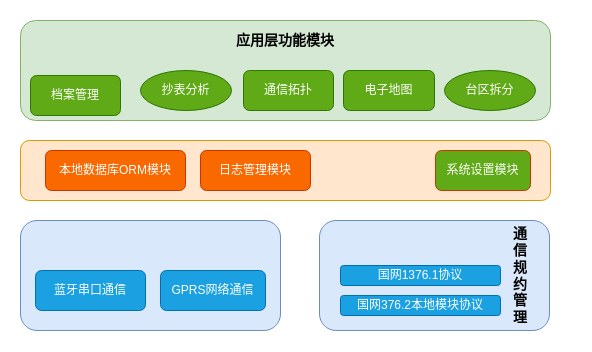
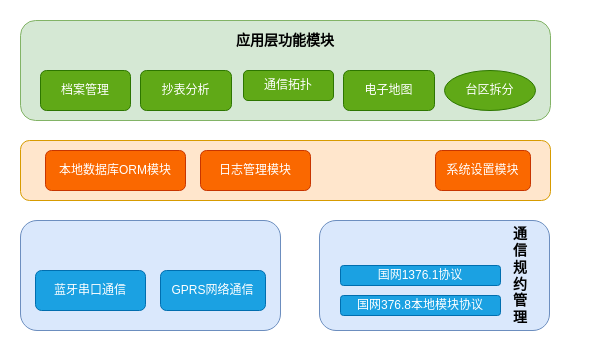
  <mxCell id="0" />
  <mxCell id="1" parent="0" />
  <mxCell id="2" value="" style="rounded=1;whiteSpace=wrap;html=1;fillColor=#dae8fc;strokeColor=#6c8ebf;" parent="1" vertex="1"><mxGeometry x="20" y="220" width="260" height="110" as="geometry" /></mxCell>
  <mxCell id="3" value="蓝牙串口通信" style="rounded=1;whiteSpace=wrap;html=1;strokeColor=#006EAF;fillColor=#1ba1e2;fontColor=#ffffff;" parent="1" vertex="1"><mxGeometry x="35" y="270" width="110" height="40" as="geometry" /></mxCell>
  <mxCell id="4" value="GPRS网络通信" style="rounded=1;whiteSpace=wrap;html=1;strokeColor=#006EAF;fillColor=#1ba1e2;fontColor=#ffffff;" parent="1" vertex="1"><mxGeometry x="160" y="270" width="105" height="40" as="geometry" /></mxCell>
  <mxCell id="5" value="" style="rounded=1;whiteSpace=wrap;html=1;fillColor=#dae8fc;strokeColor=#6c8ebf;" parent="1" vertex="1"><mxGeometry x="319" y="220" width="230" height="110" as="geometry" /></mxCell>
  <mxCell id="6" value="&lt;div style=&quot;text-align: left; font-size: 14px;&quot;&gt;&lt;span style=&quot;font-size: 14px;&quot;&gt;通信规约管理&lt;/span&gt;&lt;/div&gt;" style="text;html=1;strokeColor=none;fillColor=none;align=center;verticalAlign=middle;whiteSpace=wrap;rounded=0;horizontal=0;fontColor=#000000;labelPosition=center;verticalLabelPosition=middle;rotation=90;fontSize=14;fontStyle=1" parent="1" vertex="1"><mxGeometry x="470" y="270" width="100" height="10" as="geometry" /></mxCell>
  <mxCell id="7" value="国网1376.1协议" style="rounded=1;whiteSpace=wrap;html=1;strokeColor=#006EAF;fillColor=#1ba1e2;fontColor=#ffffff;align=center;" parent="1" vertex="1"><mxGeometry x="340" y="265" width="160" height="20" as="geometry" /></mxCell>
- <mxCell id="8" value="国网376.2本地模块协议" style="rounded=1;whiteSpace=wrap;html=1;strokeColor=#006EAF;fillColor=#1ba1e2;fontColor=#ffffff;align=center;" parent="1" vertex="1"><mxGeometry x="340" y="295" width="160" height="20" as="geometry" /></mxCell>
+ <mxCell id="8" value="国网376.8本地模块协议" style="rounded=1;whiteSpace=wrap;html=1;strokeColor=#006EAF;fillColor=#1ba1e2;fontColor=#ffffff;align=center;" parent="1" vertex="1"><mxGeometry x="340" y="295" width="160" height="20" as="geometry" /></mxCell>
  <mxCell id="9" value="" style="rounded=1;whiteSpace=wrap;html=1;align=left;fillColor=#ffe6cc;strokeColor=#d79b00;" parent="1" vertex="1"><mxGeometry x="20" y="140" width="530" height="60" as="geometry" /></mxCell>
  <mxCell id="10" value="&lt;div style=&quot;text-align: center&quot;&gt;&lt;span&gt;本地数据库ORM模块&lt;/span&gt;&lt;/div&gt;" style="rounded=1;whiteSpace=wrap;html=1;fontColor=#ffffff;align=center;strokeColor=#C73500;fillColor=#fa6800;" parent="1" vertex="1"><mxGeometry x="45" y="150" width="140" height="40" as="geometry" /></mxCell>
  <mxCell id="11" value="&lt;div style=&quot;text-align: center&quot;&gt;&lt;span&gt;日志管理模块&lt;/span&gt;&lt;/div&gt;" style="rounded=1;whiteSpace=wrap;html=1;fontColor=#ffffff;align=center;strokeColor=#C73500;fillColor=#fa6800;" vertex="1" parent="1"><mxGeometry x="200" y="150" width="110" height="40" as="geometry" /></mxCell>
- <mxCell id="12" value="&lt;div style=&quot;text-align: center&quot;&gt;&lt;span&gt;系统设置模块&lt;/span&gt;&lt;/div&gt;" style="rounded=1;whiteSpace=wrap;html=1;fontColor=#ffffff;align=center;strokeColor=#C73500;fillColor=#60a917;" vertex="1" parent="1"><mxGeometry x="435" y="150" width="95" height="40" as="geometry" /></mxCell>
+ <mxCell id="12" value="&lt;div style=&quot;text-align: center&quot;&gt;&lt;span&gt;系统设置模块&lt;/span&gt;&lt;/div&gt;" style="rounded=1;whiteSpace=wrap;html=1;fontColor=#ffffff;align=center;strokeColor=#C73500;fillColor=#fa6800;" vertex="1" parent="1"><mxGeometry x="435" y="150" width="95" height="40" as="geometry" /></mxCell>
  <mxCell id="13" value="" style="rounded=1;whiteSpace=wrap;html=1;fillColor=#d5e8d4;strokeColor=#82b366;" vertex="1" parent="1"><mxGeometry x="20" y="20" width="530" height="100" as="geometry" /></mxCell>
- <mxCell id="14" value="档案管理" style="rounded=1;whiteSpace=wrap;html=1;strokeColor=#2D7600;fillColor=#60a917;fontColor=#ffffff;" vertex="1" parent="1"><mxGeometry x="30" y="75" width="90" height="40" as="geometry" /></mxCell>
- <mxCell id="15" value="抄表分析" style="ellipse;whiteSpace=wrap;html=1;strokeColor=#2D7600;fillColor=#60a917;fontColor=#ffffff;" vertex="1" parent="1"><mxGeometry x="140" y="70" width="91" height="40" as="geometry" /></mxCell>
+ <mxCell id="14" value="档案管理" style="rounded=1;whiteSpace=wrap;html=1;strokeColor=#2D7600;fillColor=#60a917;fontColor=#ffffff;" vertex="1" parent="1"><mxGeometry x="40" y="70" width="90" height="40" as="geometry" /></mxCell>
+ <mxCell id="15" value="抄表分析" style="rounded=1;whiteSpace=wrap;html=1;strokeColor=#2D7600;fillColor=#60a917;fontColor=#ffffff;" vertex="1" parent="1"><mxGeometry x="140" y="70" width="91" height="40" as="geometry" /></mxCell>
  <mxCell id="16" value="应用层功能模块" style="text;html=1;strokeColor=none;fillColor=none;align=center;verticalAlign=middle;whiteSpace=wrap;rounded=0;fontSize=14;fontStyle=1" vertex="1" parent="1"><mxGeometry x="225" y="30" width="120" height="20" as="geometry" /></mxCell>
  <mxCell id="17" value="电子地图" style="rounded=1;whiteSpace=wrap;html=1;strokeColor=#2D7600;fillColor=#60a917;fontColor=#ffffff;" vertex="1" parent="1"><mxGeometry x="343" y="70" width="91" height="40" as="geometry" /></mxCell>
- <mxCell id="18" value="通信拓扑" style="rounded=1;whiteSpace=wrap;html=1;strokeColor=#2D7600;fillColor=#60a917;fontColor=#ffffff;" vertex="1" parent="1"><mxGeometry x="243" y="70" width="90" height="40" as="geometry" /></mxCell>
+ <mxCell id="18" value="通信拓扑" style="rounded=1;whiteSpace=wrap;html=1;strokeColor=#2D7600;fillColor=#60a917;fontColor=#ffffff;" vertex="1" parent="1"><mxGeometry x="243" y="70" width="90" height="30" as="geometry" /></mxCell>
  <mxCell id="19" value="台区拆分" style="ellipse;whiteSpace=wrap;html=1;strokeColor=#2D7600;fillColor=#60a917;fontColor=#ffffff;" vertex="1" parent="1"><mxGeometry x="444" y="70" width="91" height="40" as="geometry" /></mxCell>
